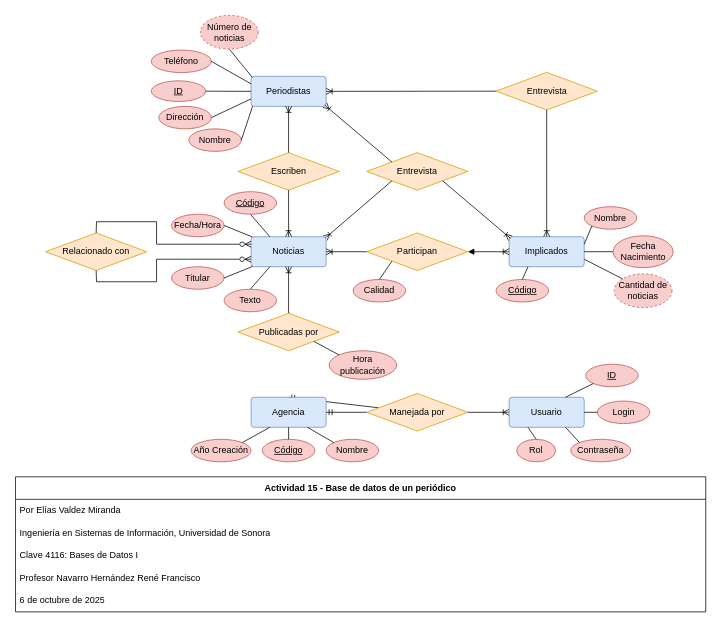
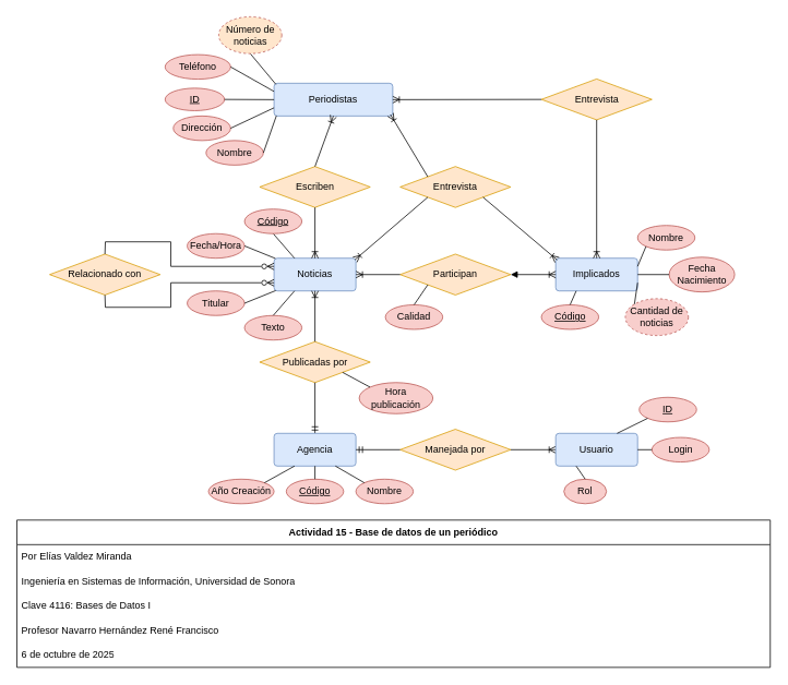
  <mxCell id="0" />
  <mxCell id="1" parent="0" />
- <mxCell id="2" value="Periodistas" style="rounded=1;arcSize=10;whiteSpace=wrap;html=1;align=center;fillColor=#dae8fc;strokeColor=#6c8ebf;" parent="1" vertex="1"><mxGeometry x="334" y="101.25" width="100" height="40" as="geometry" /></mxCell>
+ <mxCell id="2" value="Periodistas" style="rounded=1;arcSize=10;whiteSpace=wrap;html=1;align=center;fillColor=#dae8fc;strokeColor=#6c8ebf;" parent="1" vertex="1"><mxGeometry x="334" y="101.25" width="145" height="40" as="geometry" /></mxCell>
  <mxCell id="3" value="ID" style="ellipse;whiteSpace=wrap;html=1;align=center;fontStyle=4;fillColor=#f8cecc;strokeColor=#b85450;" parent="1" vertex="1"><mxGeometry x="201" y="107.25" width="72.5" height="27.5" as="geometry" /></mxCell>
  <mxCell id="4" value="Nombre" style="ellipse;whiteSpace=wrap;html=1;align=center;fillColor=#f8cecc;strokeColor=#b85450;" parent="1" vertex="1"><mxGeometry x="251" y="171.25" width="70" height="30" as="geometry" /></mxCell>
  <mxCell id="5" value="" style="endArrow=none;html=1;rounded=0;exitX=1;exitY=0.5;exitDx=0;exitDy=0;entryX=0.02;entryY=0.992;entryDx=0;entryDy=0;entryPerimeter=0;" parent="1" source="4" target="2" edge="1"><mxGeometry width="50" height="50" relative="1" as="geometry"><mxPoint x="409" y="141.25" as="sourcePoint" /><mxPoint x="459" y="91.25" as="targetPoint" /></mxGeometry></mxCell>
  <mxCell id="6" value="" style="endArrow=none;html=1;rounded=0;exitX=0;exitY=0.5;exitDx=0;exitDy=0;entryX=1;entryY=0.5;entryDx=0;entryDy=0;" parent="1" source="2" target="3" edge="1"><mxGeometry width="50" height="50" relative="1" as="geometry"><mxPoint x="409" y="141.25" as="sourcePoint" /><mxPoint x="459" y="91.25" as="targetPoint" /></mxGeometry></mxCell>
  <mxCell id="7" value="Teléfono" style="ellipse;whiteSpace=wrap;html=1;align=center;fillColor=#f8cecc;strokeColor=#b85450;" parent="1" vertex="1"><mxGeometry x="201" y="66.25" width="80" height="30" as="geometry" /></mxCell>
  <mxCell id="8" value="Dirección" style="ellipse;whiteSpace=wrap;html=1;align=center;fillColor=#f8cecc;strokeColor=#b85450;" parent="1" vertex="1"><mxGeometry x="211" y="141.25" width="70" height="30" as="geometry" /></mxCell>
  <mxCell id="9" value="" style="endArrow=none;html=1;rounded=0;exitX=0;exitY=0.75;exitDx=0;exitDy=0;entryX=1;entryY=0.5;entryDx=0;entryDy=0;" parent="1" source="2" target="8" edge="1"><mxGeometry width="50" height="50" relative="1" as="geometry"><mxPoint x="309" y="121.25" as="sourcePoint" /><mxPoint x="359" y="71.25" as="targetPoint" /></mxGeometry></mxCell>
  <mxCell id="10" value="" style="endArrow=none;html=1;rounded=0;entryX=0;entryY=0.25;entryDx=0;entryDy=0;exitX=1;exitY=0.5;exitDx=0;exitDy=0;" parent="1" source="7" target="2" edge="1"><mxGeometry width="50" height="50" relative="1" as="geometry"><mxPoint x="309" y="121.25" as="sourcePoint" /><mxPoint x="359" y="71.25" as="targetPoint" /></mxGeometry></mxCell>
  <mxCell id="11" value="" style="endArrow=none;html=1;rounded=0;entryX=0.5;entryY=1;entryDx=0;entryDy=0;exitX=0.016;exitY=0.034;exitDx=0;exitDy=0;exitPerimeter=0;" parent="1" source="2" target="20" edge="1"><mxGeometry width="50" height="50" relative="1" as="geometry"><mxPoint x="309" y="121.25" as="sourcePoint" /><mxPoint x="307.25" y="65" as="targetPoint" /></mxGeometry></mxCell>
  <mxCell id="12" value="Escriben" style="shape=rhombus;perimeter=rhombusPerimeter;whiteSpace=wrap;html=1;align=center;fillColor=#ffe6cc;strokeColor=#d79b00;" parent="1" vertex="1"><mxGeometry x="316.5" y="203" width="135" height="50" as="geometry" /></mxCell>
  <mxCell id="13" value="&lt;b&gt;Actividad 15 - Base de datos de un periódico&lt;/b&gt;" style="swimlane;fontStyle=0;childLayout=stackLayout;horizontal=1;startSize=30;horizontalStack=0;resizeParent=1;resizeParentMax=0;resizeLast=0;collapsible=1;marginBottom=0;whiteSpace=wrap;html=1;" parent="1" vertex="1"><mxGeometry y="635" width="920" height="180" as="geometry" x="20" /></mxCell>
  <mxCell id="14" value="Por Elías Valdez Miranda" style="text;strokeColor=none;fillColor=none;align=left;verticalAlign=middle;spacingLeft=4;spacingRight=4;overflow=hidden;points=[[0,0.5],[1,0.5]];portConstraint=eastwest;rotatable=0;whiteSpace=wrap;html=1;" parent="13" vertex="1"><mxGeometry y="30" width="920" height="30" as="geometry" /></mxCell>
  <mxCell id="15" value="Ingeniería en Sistemas de Información, Universidad de Sonora" style="text;strokeColor=none;fillColor=none;align=left;verticalAlign=middle;spacingLeft=4;spacingRight=4;overflow=hidden;points=[[0,0.5],[1,0.5]];portConstraint=eastwest;rotatable=0;whiteSpace=wrap;html=1;" parent="13" vertex="1"><mxGeometry y="60" width="920" height="30" as="geometry" /></mxCell>
  <mxCell id="16" value="Clave 4116: Bases de Datos I" style="text;strokeColor=none;fillColor=none;align=left;verticalAlign=middle;spacingLeft=4;spacingRight=4;overflow=hidden;points=[[0,0.5],[1,0.5]];portConstraint=eastwest;rotatable=0;whiteSpace=wrap;html=1;" parent="13" vertex="1"><mxGeometry y="90" width="920" height="30" as="geometry" /></mxCell>
  <mxCell id="17" value="Profesor Navarro Hernández René Francisco" style="text;strokeColor=none;fillColor=none;align=left;verticalAlign=middle;spacingLeft=4;spacingRight=4;overflow=hidden;points=[[0,0.5],[1,0.5]];portConstraint=eastwest;rotatable=0;whiteSpace=wrap;html=1;" parent="13" vertex="1"><mxGeometry y="120" width="920" height="30" as="geometry" /></mxCell>
  <mxCell id="18" value="6&amp;nbsp;&lt;span style=&quot;background-color: transparent; color: light-dark(rgb(0, 0, 0), rgb(255, 255, 255));&quot;&gt;de octubre de 2025&lt;/span&gt;" style="text;strokeColor=none;fillColor=none;align=left;verticalAlign=middle;spacingLeft=4;spacingRight=4;overflow=hidden;points=[[0,0.5],[1,0.5]];portConstraint=eastwest;rotatable=0;whiteSpace=wrap;html=1;" parent="13" vertex="1"><mxGeometry y="150" width="920" height="30" as="geometry" /></mxCell>
  <mxCell id="19" value="" style="endArrow=none;html=1;rounded=0;entryX=0.5;entryY=0;entryDx=0;entryDy=0;startArrow=ERoneToMany;startFill=0;exitX=0.5;exitY=1;exitDx=0;exitDy=0;" parent="1" source="2" target="12" edge="1"><mxGeometry width="50" height="50" relative="1" as="geometry"><mxPoint x="411" y="175" as="sourcePoint" /><mxPoint x="511" y="195" as="targetPoint" /></mxGeometry></mxCell>
- <mxCell id="20" value="Número de noticias" style="ellipse;whiteSpace=wrap;html=1;align=center;dashed=1;fillColor=#f8cecc;strokeColor=#b85450;" parent="1" vertex="1"><mxGeometry x="266.5" y="20" width="77" height="45" as="geometry" /></mxCell>
+ <mxCell id="20" value="Número de noticias" style="ellipse;whiteSpace=wrap;html=1;align=center;dashed=1;fillColor=#ffe6cc;strokeColor=#b85450;" parent="1" vertex="1"><mxGeometry x="266.5" y="20" width="77" height="45" as="geometry" /></mxCell>
  <mxCell id="21" value="Noticias" style="rounded=1;arcSize=10;whiteSpace=wrap;html=1;align=center;fillColor=#dae8fc;strokeColor=#6c8ebf;" parent="1" vertex="1"><mxGeometry x="334" y="315" width="100" height="40" as="geometry" /></mxCell>
  <mxCell id="22" value="" style="endArrow=none;html=1;rounded=0;entryX=0.5;entryY=1;entryDx=0;entryDy=0;startArrow=ERoneToMany;startFill=0;exitX=0.5;exitY=0;exitDx=0;exitDy=0;" parent="1" source="21" target="12" edge="1"><mxGeometry width="50" height="50" relative="1" as="geometry"><mxPoint x="368" y="275" as="sourcePoint" /><mxPoint x="383.58" y="314.75" as="targetPoint" /></mxGeometry></mxCell>
  <mxCell id="23" value="Relacionado con" style="shape=rhombus;perimeter=rhombusPerimeter;whiteSpace=wrap;html=1;align=center;fillColor=#ffe6cc;strokeColor=#d79b00;" parent="1" vertex="1"><mxGeometry x="60" y="310" width="135" height="50" as="geometry" /></mxCell>
  <mxCell id="24" value="" style="endArrow=none;html=1;rounded=0;entryX=0.5;entryY=0;entryDx=0;entryDy=0;startArrow=ERzeroToMany;startFill=0;exitX=0;exitY=0.25;exitDx=0;exitDy=0;" parent="1" source="21" target="23" edge="1"><mxGeometry width="50" height="50" relative="1" as="geometry"><mxPoint x="408" y="427" as="sourcePoint" /><mxPoint x="408" y="365" as="targetPoint" /><Array as="points"><mxPoint x="208" y="325" /><mxPoint x="208" y="295" /><mxPoint x="128" y="295" /></Array></mxGeometry></mxCell>
  <mxCell id="25" value="" style="endArrow=none;html=1;rounded=0;entryX=0.5;entryY=1;entryDx=0;entryDy=0;startArrow=ERzeroToMany;startFill=0;exitX=0;exitY=0.75;exitDx=0;exitDy=0;" parent="1" source="21" target="23" edge="1"><mxGeometry width="50" height="50" relative="1" as="geometry"><mxPoint x="375" y="365" as="sourcePoint" /><mxPoint x="278" y="350" as="targetPoint" /><Array as="points"><mxPoint x="208" y="345" /><mxPoint x="208" y="375" /><mxPoint x="128" y="375" /></Array></mxGeometry></mxCell>
  <mxCell id="26" value="Participan" style="shape=rhombus;perimeter=rhombusPerimeter;whiteSpace=wrap;html=1;align=center;fillColor=#ffe6cc;strokeColor=#d79b00;" parent="1" vertex="1"><mxGeometry x="488" y="310" width="135" height="50" as="geometry" /></mxCell>
  <mxCell id="27" value="Implicados" style="rounded=1;arcSize=10;whiteSpace=wrap;html=1;align=center;fillColor=#dae8fc;strokeColor=#6c8ebf;" parent="1" vertex="1"><mxGeometry x="678" y="315" width="100" height="40" as="geometry" /></mxCell>
  <mxCell id="28" value="Entrevista" style="shape=rhombus;perimeter=rhombusPerimeter;whiteSpace=wrap;html=1;align=center;fillColor=#ffe6cc;strokeColor=#d79b00;" parent="1" vertex="1"><mxGeometry x="660.5" y="96" width="135" height="50" as="geometry" /></mxCell>
  <mxCell id="29" value="" style="endArrow=block;html=1;rounded=0;entryX=1;entryY=0.5;entryDx=0;entryDy=0;startArrow=ERoneToMany;startFill=0;exitX=0;exitY=0.5;exitDx=0;exitDy=0;" parent="1" source="27" target="26" edge="1"><mxGeometry width="50" height="50" relative="1" as="geometry"><mxPoint x="568" y="467" as="sourcePoint" /><mxPoint x="568" y="405" as="targetPoint" /></mxGeometry></mxCell>
  <mxCell id="30" value="" style="endArrow=none;html=1;rounded=0;entryX=0;entryY=0.5;entryDx=0;entryDy=0;startArrow=ERoneToMany;startFill=0;exitX=1;exitY=0.5;exitDx=0;exitDy=0;" parent="1" source="21" target="26" edge="1"><mxGeometry width="50" height="50" relative="1" as="geometry"><mxPoint x="693" y="355" as="sourcePoint" /><mxPoint x="638" y="355" as="targetPoint" /></mxGeometry></mxCell>
  <mxCell id="31" value="" style="endArrow=none;html=1;rounded=0;entryX=0.5;entryY=1;entryDx=0;entryDy=0;startArrow=ERoneToMany;startFill=0;exitX=0.5;exitY=0;exitDx=0;exitDy=0;" parent="1" source="27" target="28" edge="1"><mxGeometry width="50" height="50" relative="1" as="geometry"><mxPoint x="783" y="385" as="sourcePoint" /><mxPoint x="728" y="385" as="targetPoint" /></mxGeometry></mxCell>
  <mxCell id="32" value="" style="endArrow=none;html=1;rounded=0;entryX=0;entryY=0.5;entryDx=0;entryDy=0;startArrow=ERoneToMany;startFill=0;exitX=1;exitY=0.5;exitDx=0;exitDy=0;" parent="1" source="2" target="28" edge="1"><mxGeometry width="50" height="50" relative="1" as="geometry"><mxPoint x="788" y="474" as="sourcePoint" /><mxPoint x="788" y="305" as="targetPoint" /></mxGeometry></mxCell>
  <mxCell id="33" value="Entrevista" style="shape=rhombus;perimeter=rhombusPerimeter;whiteSpace=wrap;html=1;align=center;fillColor=#ffe6cc;strokeColor=#d79b00;" parent="1" vertex="1"><mxGeometry x="488" y="203" width="135" height="50" as="geometry" /></mxCell>
  <mxCell id="34" value="" style="endArrow=none;html=1;rounded=0;entryX=0;entryY=0;entryDx=0;entryDy=0;startArrow=ERoneToMany;startFill=0;exitX=0.981;exitY=0.958;exitDx=0;exitDy=0;exitPerimeter=0;" parent="1" source="2" target="33" edge="1"><mxGeometry width="50" height="50" relative="1" as="geometry"><mxPoint x="608" y="185" as="sourcePoint" /><mxPoint x="835" y="185" as="targetPoint" /></mxGeometry></mxCell>
  <mxCell id="35" value="" style="endArrow=none;html=1;rounded=0;entryX=0;entryY=1;entryDx=0;entryDy=0;startArrow=ERoneToMany;startFill=0;exitX=0.988;exitY=0.047;exitDx=0;exitDy=0;exitPerimeter=0;" parent="1" source="21" target="33" edge="1"><mxGeometry width="50" height="50" relative="1" as="geometry"><mxPoint x="508" y="245" as="sourcePoint" /><mxPoint x="596" y="320" as="targetPoint" /></mxGeometry></mxCell>
  <mxCell id="36" value="" style="endArrow=none;html=1;rounded=0;entryX=1;entryY=1;entryDx=0;entryDy=0;startArrow=ERoneToMany;startFill=0;exitX=0.017;exitY=0.053;exitDx=0;exitDy=0;exitPerimeter=0;" parent="1" source="27" target="33" edge="1"><mxGeometry width="50" height="50" relative="1" as="geometry"><mxPoint x="628" y="389" as="sourcePoint" /><mxPoint x="716" y="315" as="targetPoint" /></mxGeometry></mxCell>
  <mxCell id="37" value="Publicadas por" style="shape=rhombus;perimeter=rhombusPerimeter;whiteSpace=wrap;html=1;align=center;fillColor=#ffe6cc;strokeColor=#d79b00;" parent="1" vertex="1"><mxGeometry x="316.5" y="417" width="135" height="50" as="geometry" /></mxCell>
  <mxCell id="38" value="" style="endArrow=none;html=1;rounded=0;entryX=0.5;entryY=0;entryDx=0;entryDy=0;startArrow=ERoneToMany;startFill=0;exitX=0.5;exitY=1;exitDx=0;exitDy=0;" parent="1" source="21" target="37" edge="1"><mxGeometry width="50" height="50" relative="1" as="geometry"><mxPoint x="384" y="355" as="sourcePoint" /><mxPoint x="511" y="409" as="targetPoint" /></mxGeometry></mxCell>
- <mxCell id="39" value="" style="endArrow=none;html=1;rounded=0;startArrow=ERmandOne;startFill=0;exitX=0.5;exitY=0;exitDx=0;exitDy=0;" parent="1" source="40" target="67" edge="1"><mxGeometry width="50" height="50" relative="1" as="geometry"><mxPoint x="384" y="529" as="sourcePoint" /><mxPoint x="383.58" y="528.75" as="targetPoint" /></mxGeometry></mxCell>
+ <mxCell id="39" value="" style="endArrow=none;html=1;rounded=0;entryX=0.5;entryY=1;entryDx=0;entryDy=0;startArrow=ERmandOne;startFill=0;exitX=0.5;exitY=0;exitDx=0;exitDy=0;" parent="1" source="40" target="37" edge="1"><mxGeometry width="50" height="50" relative="1" as="geometry"><mxPoint x="384" y="529" as="sourcePoint" /><mxPoint x="383.58" y="528.75" as="targetPoint" /></mxGeometry></mxCell>
  <mxCell id="40" value="Agencia" style="rounded=1;arcSize=10;whiteSpace=wrap;html=1;align=center;fillColor=#dae8fc;strokeColor=#6c8ebf;" parent="1" vertex="1"><mxGeometry x="334" y="529" width="100" height="40" as="geometry" /></mxCell>
  <mxCell id="41" value="Fecha/Hora" style="ellipse;whiteSpace=wrap;html=1;align=center;fillColor=#f8cecc;strokeColor=#b85450;" parent="1" vertex="1"><mxGeometry x="228" y="285" width="70" height="30" as="geometry" /></mxCell>
  <mxCell id="42" value="Titular" style="ellipse;whiteSpace=wrap;html=1;align=center;fillColor=#f8cecc;strokeColor=#b85450;" parent="1" vertex="1"><mxGeometry x="228" y="355" width="70" height="30" as="geometry" /></mxCell>
  <mxCell id="43" value="Texto" style="ellipse;whiteSpace=wrap;html=1;align=center;fillColor=#f8cecc;strokeColor=#b85450;" parent="1" vertex="1"><mxGeometry x="298" y="385" width="70" height="30" as="geometry" /></mxCell>
  <mxCell id="44" value="" style="endArrow=none;html=1;rounded=0;exitX=1;exitY=0.5;exitDx=0;exitDy=0;entryX=0.017;entryY=0.008;entryDx=0;entryDy=0;entryPerimeter=0;" parent="1" source="41" target="21" edge="1"><mxGeometry width="50" height="50" relative="1" as="geometry"><mxPoint x="288" y="375" as="sourcePoint" /><mxPoint x="338" y="325" as="targetPoint" /></mxGeometry></mxCell>
  <mxCell id="45" value="" style="endArrow=none;html=1;rounded=0;exitX=0.25;exitY=0;exitDx=0;exitDy=0;entryX=0.5;entryY=1;entryDx=0;entryDy=0;" parent="1" source="21" target="48" edge="1"><mxGeometry width="50" height="50" relative="1" as="geometry"><mxPoint x="308" y="345" as="sourcePoint" /><mxPoint x="328" y="295" as="targetPoint" /></mxGeometry></mxCell>
  <mxCell id="46" value="" style="endArrow=none;html=1;rounded=0;exitX=1;exitY=0.5;exitDx=0;exitDy=0;entryX=0.021;entryY=0.989;entryDx=0;entryDy=0;entryPerimeter=0;" parent="1" source="42" target="21" edge="1"><mxGeometry width="50" height="50" relative="1" as="geometry"><mxPoint x="348" y="375" as="sourcePoint" /><mxPoint x="386" y="390" as="targetPoint" /></mxGeometry></mxCell>
  <mxCell id="47" value="" style="endArrow=none;html=1;rounded=0;exitX=0.5;exitY=0;exitDx=0;exitDy=0;entryX=0.25;entryY=1;entryDx=0;entryDy=0;" parent="1" source="43" target="21" edge="1"><mxGeometry width="50" height="50" relative="1" as="geometry"><mxPoint x="348" y="385" as="sourcePoint" /><mxPoint x="398" y="335" as="targetPoint" /></mxGeometry></mxCell>
  <mxCell id="48" value="Código" style="ellipse;whiteSpace=wrap;html=1;align=center;fontStyle=4;fillColor=#f8cecc;strokeColor=#b85450;" parent="1" vertex="1"><mxGeometry x="298" y="255" width="70" height="30" as="geometry" /></mxCell>
  <mxCell id="49" value="Nombre" style="ellipse;whiteSpace=wrap;html=1;align=center;fillColor=#f8cecc;strokeColor=#b85450;" parent="1" vertex="1"><mxGeometry x="778" y="275" width="70" height="30" as="geometry" /></mxCell>
- <mxCell id="50" value="Cantidad de noticias" style="ellipse;whiteSpace=wrap;html=1;align=center;dashed=1;fillColor=#f8cecc;strokeColor=#b85450;" parent="1" vertex="1"><mxGeometry x="818" y="364.5" width="77" height="45" as="geometry" /></mxCell>
+ <mxCell id="50" value="Cantidad de noticias" style="ellipse;whiteSpace=wrap;html=1;align=center;dashed=1;fillColor=#f8cecc;strokeColor=#b85450;" parent="1" vertex="1"><mxGeometry x="763" y="364.5" width="77" height="45" as="geometry" /></mxCell>
  <mxCell id="51" value="Fecha Nacimiento" style="ellipse;whiteSpace=wrap;html=1;align=center;fillColor=#f8cecc;strokeColor=#b85450;" parent="1" vertex="1"><mxGeometry x="816.5" y="313.75" width="80" height="42.5" as="geometry" /></mxCell>
  <mxCell id="52" value="Calidad" style="ellipse;whiteSpace=wrap;html=1;align=center;fillColor=#f8cecc;strokeColor=#b85450;" parent="1" vertex="1"><mxGeometry x="470" y="372" width="70" height="30" as="geometry" /></mxCell>
  <mxCell id="53" value="Código" style="ellipse;whiteSpace=wrap;html=1;align=center;fontStyle=4;fillColor=#f8cecc;strokeColor=#b85450;" parent="1" vertex="1"><mxGeometry x="660.5" y="372" width="70" height="30" as="geometry" /></mxCell>
  <mxCell id="54" value="" style="endArrow=none;html=1;rounded=0;exitX=0.25;exitY=1;exitDx=0;exitDy=0;entryX=0.5;entryY=0;entryDx=0;entryDy=0;" parent="1" source="27" target="53" edge="1"><mxGeometry width="50" height="50" relative="1" as="geometry"><mxPoint x="758" y="335" as="sourcePoint" /><mxPoint x="808" y="285" as="targetPoint" /></mxGeometry></mxCell>
  <mxCell id="55" value="" style="endArrow=none;html=1;rounded=0;exitX=0;exitY=1;exitDx=0;exitDy=0;entryX=0.5;entryY=0;entryDx=0;entryDy=0;" parent="1" source="26" target="52" edge="1"><mxGeometry width="50" height="50" relative="1" as="geometry"><mxPoint x="502" y="355" as="sourcePoint" /><mxPoint x="557" y="285" as="targetPoint" /></mxGeometry></mxCell>
  <mxCell id="56" value="" style="endArrow=none;html=1;rounded=0;exitX=1;exitY=0.5;exitDx=0;exitDy=0;entryX=0;entryY=0.5;entryDx=0;entryDy=0;" parent="1" source="27" target="51" edge="1"><mxGeometry width="50" height="50" relative="1" as="geometry"><mxPoint x="758" y="335" as="sourcePoint" /><mxPoint x="808" y="285" as="targetPoint" /></mxGeometry></mxCell>
  <mxCell id="57" value="" style="endArrow=none;html=1;rounded=0;exitX=1;exitY=0.75;exitDx=0;exitDy=0;entryX=0;entryY=0;entryDx=0;entryDy=0;" parent="1" source="27" target="50" edge="1"><mxGeometry width="50" height="50" relative="1" as="geometry"><mxPoint x="758" y="335" as="sourcePoint" /><mxPoint x="808" y="285" as="targetPoint" /></mxGeometry></mxCell>
  <mxCell id="58" value="" style="endArrow=none;html=1;rounded=0;exitX=1;exitY=0.25;exitDx=0;exitDy=0;entryX=0;entryY=1;entryDx=0;entryDy=0;" parent="1" source="27" target="49" edge="1"><mxGeometry width="50" height="50" relative="1" as="geometry"><mxPoint x="758" y="335" as="sourcePoint" /><mxPoint x="808" y="285" as="targetPoint" /></mxGeometry></mxCell>
  <mxCell id="59" value="Nombre" style="ellipse;whiteSpace=wrap;html=1;align=center;fillColor=#f8cecc;strokeColor=#b85450;" parent="1" vertex="1"><mxGeometry x="434" y="585" width="70" height="30" as="geometry" /></mxCell>
  <mxCell id="60" value="Año Creación" style="ellipse;whiteSpace=wrap;html=1;align=center;fillColor=#f8cecc;strokeColor=#b85450;" parent="1" vertex="1"><mxGeometry x="254" y="585" width="80" height="30" as="geometry" /></mxCell>
  <mxCell id="61" value="Código" style="ellipse;whiteSpace=wrap;html=1;align=center;fontStyle=4;fillColor=#f8cecc;strokeColor=#b85450;" parent="1" vertex="1"><mxGeometry x="349" y="585" width="70" height="30" as="geometry" /></mxCell>
  <mxCell id="62" value="" style="endArrow=none;html=1;rounded=0;exitX=1;exitY=0;exitDx=0;exitDy=0;entryX=0.25;entryY=1;entryDx=0;entryDy=0;" parent="1" source="60" target="40" edge="1"><mxGeometry width="50" height="50" relative="1" as="geometry"><mxPoint x="458" y="515" as="sourcePoint" /><mxPoint x="508" y="465" as="targetPoint" /></mxGeometry></mxCell>
  <mxCell id="63" value="" style="endArrow=none;html=1;rounded=0;exitX=0;exitY=0;exitDx=0;exitDy=0;entryX=0.75;entryY=1;entryDx=0;entryDy=0;" parent="1" source="59" target="40" edge="1"><mxGeometry width="50" height="50" relative="1" as="geometry"><mxPoint x="458" y="515" as="sourcePoint" /><mxPoint x="508" y="465" as="targetPoint" /></mxGeometry></mxCell>
  <mxCell id="64" value="" style="endArrow=none;html=1;rounded=0;exitX=0.5;exitY=0;exitDx=0;exitDy=0;entryX=0.5;entryY=1;entryDx=0;entryDy=0;" parent="1" source="61" target="40" edge="1"><mxGeometry width="50" height="50" relative="1" as="geometry"><mxPoint x="458" y="515" as="sourcePoint" /><mxPoint x="508" y="465" as="targetPoint" /></mxGeometry></mxCell>
  <mxCell id="65" value="Hora publicación" style="ellipse;whiteSpace=wrap;html=1;align=center;fillColor=#f8cecc;strokeColor=#b85450;" parent="1" vertex="1"><mxGeometry x="438" y="467" width="90" height="38" as="geometry" /></mxCell>
  <mxCell id="66" value="" style="endArrow=none;html=1;rounded=0;exitX=1;exitY=1;exitDx=0;exitDy=0;entryX=0;entryY=0;entryDx=0;entryDy=0;" parent="1" source="37" target="65" edge="1"><mxGeometry width="50" height="50" relative="1" as="geometry"><mxPoint x="578" y="555" as="sourcePoint" /><mxPoint x="626" y="495" as="targetPoint" /></mxGeometry></mxCell>
  <mxCell id="67" value="Manejada por" style="shape=rhombus;perimeter=rhombusPerimeter;whiteSpace=wrap;html=1;align=center;fillColor=#ffe6cc;strokeColor=#d79b00;" vertex="1" parent="1"><mxGeometry x="488" y="524" width="135" height="50" as="geometry" /></mxCell>
  <mxCell id="68" value="" style="endArrow=none;html=1;rounded=0;entryX=1;entryY=0.5;entryDx=0;entryDy=0;startArrow=ERoneToMany;startFill=0;exitX=0;exitY=0.5;exitDx=0;exitDy=0;" edge="1" parent="1" target="67"><mxGeometry width="50" height="50" relative="1" as="geometry"><mxPoint x="678" y="549" as="sourcePoint" /><mxPoint x="568" y="619" as="targetPoint" /></mxGeometry></mxCell>
  <mxCell id="69" value="" style="endArrow=none;html=1;rounded=0;entryX=0;entryY=0.5;entryDx=0;entryDy=0;startArrow=ERmandOne;startFill=0;exitX=1;exitY=0.5;exitDx=0;exitDy=0;" edge="1" parent="1" target="67"><mxGeometry width="50" height="50" relative="1" as="geometry"><mxPoint x="434" y="549" as="sourcePoint" /><mxPoint x="638" y="569" as="targetPoint" /></mxGeometry></mxCell>
  <mxCell id="70" value="Usuario" style="rounded=1;arcSize=10;whiteSpace=wrap;html=1;align=center;fillColor=#dae8fc;strokeColor=#6c8ebf;" vertex="1" parent="1"><mxGeometry x="678" y="529" width="100" height="40" as="geometry" /></mxCell>
  <mxCell id="71" value="Login" style="ellipse;whiteSpace=wrap;html=1;align=center;fillColor=#f8cecc;strokeColor=#b85450;" vertex="1" parent="1"><mxGeometry x="795.5" y="534" width="70" height="30" as="geometry" /></mxCell>
  <mxCell id="72" value="ID" style="ellipse;whiteSpace=wrap;html=1;align=center;fontStyle=4;fillColor=#f8cecc;strokeColor=#b85450;" vertex="1" parent="1"><mxGeometry x="780" y="485" width="70" height="30" as="geometry" /></mxCell>
- <mxCell id="73" value="Contraseña" style="ellipse;whiteSpace=wrap;html=1;align=center;fillColor=#f8cecc;strokeColor=#b85450;" vertex="1" parent="1"><mxGeometry x="760" y="585" width="80" height="30" as="geometry" /></mxCell>
  <mxCell id="74" value="Rol" style="ellipse;whiteSpace=wrap;html=1;align=center;fillColor=#f8cecc;strokeColor=#b85450;" vertex="1" parent="1"><mxGeometry x="688" y="585" width="52" height="30" as="geometry" /></mxCell>
  <mxCell id="75" value="" style="endArrow=none;html=1;rounded=0;exitX=0.5;exitY=0;exitDx=0;exitDy=0;entryX=0.25;entryY=1;entryDx=0;entryDy=0;" edge="1" parent="1" source="74" target="70"><mxGeometry width="50" height="50" relative="1" as="geometry"><mxPoint x="560" y="485" as="sourcePoint" /><mxPoint x="610" y="435" as="targetPoint" /></mxGeometry></mxCell>
- <mxCell id="76" value="" style="endArrow=none;html=1;rounded=0;exitX=0;exitY=0;exitDx=0;exitDy=0;entryX=0.75;entryY=1;entryDx=0;entryDy=0;" edge="1" parent="1" source="73" target="70"><mxGeometry width="50" height="50" relative="1" as="geometry"><mxPoint x="741" y="591" as="sourcePoint" /><mxPoint x="730" y="575" as="targetPoint" /></mxGeometry></mxCell>
  <mxCell id="77" value="" style="endArrow=none;html=1;rounded=0;entryX=0;entryY=0.5;entryDx=0;entryDy=0;exitX=1;exitY=0.5;exitDx=0;exitDy=0;" edge="1" parent="1" source="70" target="71"><mxGeometry width="50" height="50" relative="1" as="geometry"><mxPoint x="700" y="555" as="sourcePoint" /><mxPoint x="750" y="505" as="targetPoint" /></mxGeometry></mxCell>
  <mxCell id="78" value="" style="endArrow=none;html=1;rounded=0;exitX=0.75;exitY=0;exitDx=0;exitDy=0;entryX=0;entryY=1;entryDx=0;entryDy=0;" edge="1" parent="1" source="70" target="72"><mxGeometry width="50" height="50" relative="1" as="geometry"><mxPoint x="700" y="555" as="sourcePoint" /><mxPoint x="750" y="505" as="targetPoint" /></mxGeometry></mxCell>
